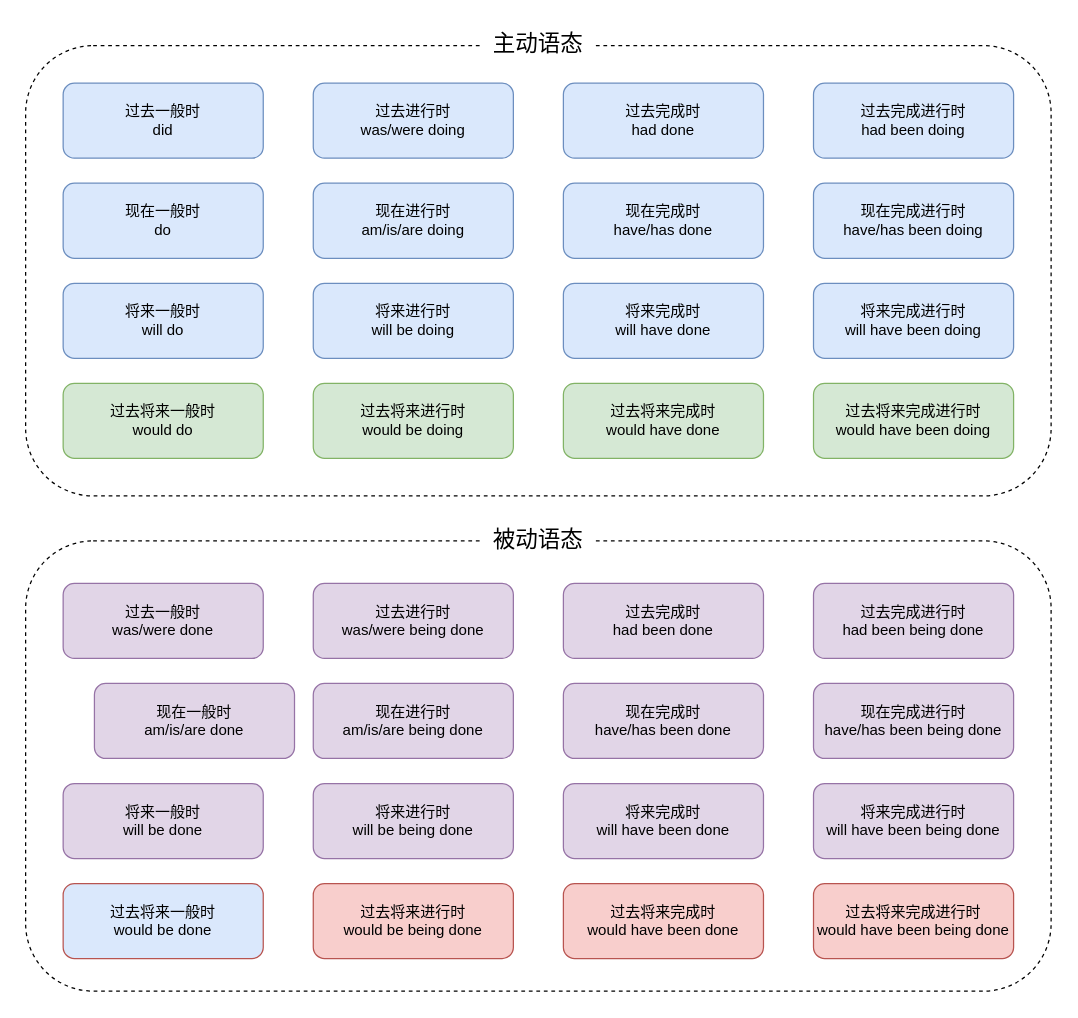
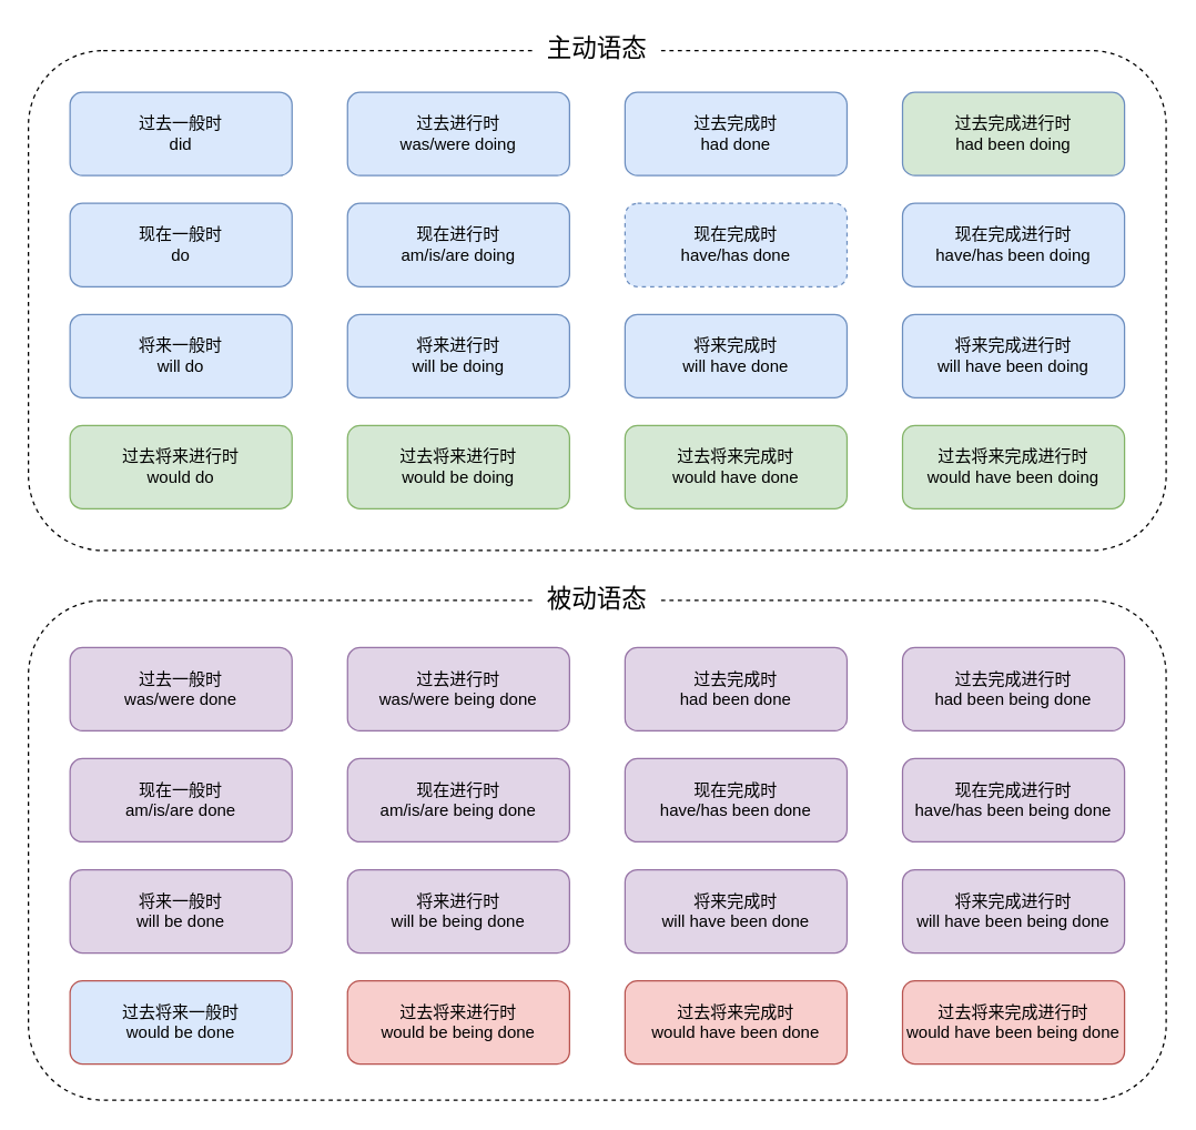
  <mxCell id="0" />
  <mxCell id="1" parent="0" />
  <mxCell id="2" value="过去一般时&lt;br&gt;did" style="rounded=1;whiteSpace=wrap;html=1;fillColor=#dae8fc;strokeColor=#6c8ebf;" parent="1" vertex="1"><mxGeometry x="50" y="66" width="160" height="60" as="geometry" /></mxCell>
  <mxCell id="3" value="现在一般时&lt;br&gt;do" style="rounded=1;whiteSpace=wrap;html=1;fillColor=#dae8fc;strokeColor=#6c8ebf;" parent="1" vertex="1"><mxGeometry x="50" y="146" width="160" height="60" as="geometry" /></mxCell>
  <mxCell id="4" value="将来一般时&lt;br&gt;will do" style="rounded=1;whiteSpace=wrap;html=1;fillColor=#dae8fc;strokeColor=#6c8ebf;" parent="1" vertex="1"><mxGeometry x="50" y="226" width="160" height="60" as="geometry" /></mxCell>
  <mxCell id="5" value="过去进行时&lt;br&gt;was/were doing" style="rounded=1;whiteSpace=wrap;html=1;fillColor=#dae8fc;strokeColor=#6c8ebf;" parent="1" vertex="1"><mxGeometry x="250" y="66" width="160" height="60" as="geometry" /></mxCell>
  <mxCell id="6" value="现在进行时&lt;br&gt;am/is/are doing" style="rounded=1;whiteSpace=wrap;html=1;fillColor=#dae8fc;strokeColor=#6c8ebf;" parent="1" vertex="1"><mxGeometry x="250" y="146" width="160" height="60" as="geometry" /></mxCell>
  <mxCell id="7" value="将来进行时&lt;br&gt;will be doing" style="rounded=1;whiteSpace=wrap;html=1;fillColor=#dae8fc;strokeColor=#6c8ebf;" parent="1" vertex="1"><mxGeometry x="250" y="226" width="160" height="60" as="geometry" /></mxCell>
  <mxCell id="8" value="过去完成时&lt;br&gt;had done" style="rounded=1;whiteSpace=wrap;html=1;fillColor=#dae8fc;strokeColor=#6c8ebf;" parent="1" vertex="1"><mxGeometry x="450" y="66" width="160" height="60" as="geometry" /></mxCell>
- <mxCell id="9" value="现在完成时&lt;br&gt;have/has done" style="rounded=1;whiteSpace=wrap;html=1;fillColor=#dae8fc;strokeColor=#6c8ebf;" parent="1" vertex="1"><mxGeometry x="450" y="146" width="160" height="60" as="geometry" /></mxCell>
+ <mxCell id="9" value="现在完成时&lt;br&gt;have/has done" style="rounded=1;whiteSpace=wrap;html=1;fillColor=#dae8fc;strokeColor=#6c8ebf;dashed=1;" parent="1" vertex="1"><mxGeometry x="450" y="146" width="160" height="60" as="geometry" /></mxCell>
  <mxCell id="10" value="将来完成时&lt;br&gt;will have done" style="rounded=1;whiteSpace=wrap;html=1;fillColor=#dae8fc;strokeColor=#6c8ebf;" parent="1" vertex="1"><mxGeometry x="450" y="226" width="160" height="60" as="geometry" /></mxCell>
- <mxCell id="11" value="过去完成进行时&lt;br&gt;had been doing" style="rounded=1;whiteSpace=wrap;html=1;fillColor=#dae8fc;strokeColor=#6c8ebf;" parent="1" vertex="1"><mxGeometry x="650" y="66" width="160" height="60" as="geometry" /></mxCell>
+ <mxCell id="11" value="过去完成进行时&lt;br&gt;had been doing" style="rounded=1;whiteSpace=wrap;html=1;fillColor=#d5e8d4;strokeColor=#6c8ebf;" parent="1" vertex="1"><mxGeometry x="650" y="66" width="160" height="60" as="geometry" /></mxCell>
  <mxCell id="12" value="现在完成进行时&lt;br&gt;have/has been doing" style="rounded=1;whiteSpace=wrap;html=1;fillColor=#dae8fc;strokeColor=#6c8ebf;" parent="1" vertex="1"><mxGeometry x="650" y="146" width="160" height="60" as="geometry" /></mxCell>
  <mxCell id="13" value="将来完成进行时&lt;br&gt;will have been doing" style="rounded=1;whiteSpace=wrap;html=1;fillColor=#dae8fc;strokeColor=#6c8ebf;" parent="1" vertex="1"><mxGeometry x="650" y="226" width="160" height="60" as="geometry" /></mxCell>
- <mxCell id="14" value="过去将来一般时&lt;br&gt;would do" style="rounded=1;whiteSpace=wrap;html=1;fillColor=#d5e8d4;strokeColor=#82b366;" parent="1" vertex="1"><mxGeometry x="50" y="306" width="160" height="60" as="geometry" /></mxCell>
+ <mxCell id="14" value="过去将来进行时&lt;br&gt;would do" style="rounded=1;whiteSpace=wrap;html=1;fillColor=#d5e8d4;strokeColor=#82b366;" parent="1" vertex="1"><mxGeometry x="50" y="306" width="160" height="60" as="geometry" /></mxCell>
  <mxCell id="15" value="过去将来进行时&lt;br&gt;would be doing" style="rounded=1;whiteSpace=wrap;html=1;fillColor=#d5e8d4;strokeColor=#82b366;" parent="1" vertex="1"><mxGeometry x="250" y="306" width="160" height="60" as="geometry" /></mxCell>
  <mxCell id="16" value="过去将来完成时&lt;br&gt;would have done" style="rounded=1;whiteSpace=wrap;html=1;fillColor=#d5e8d4;strokeColor=#82b366;" parent="1" vertex="1"><mxGeometry x="450" y="306" width="160" height="60" as="geometry" /></mxCell>
  <mxCell id="17" value="过去将来完成进行时&lt;br&gt;would have been doing" style="rounded=1;whiteSpace=wrap;html=1;fillColor=#d5e8d4;strokeColor=#82b366;" parent="1" vertex="1"><mxGeometry x="650" y="306" width="160" height="60" as="geometry" /></mxCell>
  <mxCell id="18" value="过去一般时&lt;br&gt;was/were done" style="rounded=1;whiteSpace=wrap;html=1;fillColor=#e1d5e7;strokeColor=#9673a6;" vertex="1" parent="1"><mxGeometry x="50" y="466" width="160" height="60" as="geometry" /></mxCell>
- <mxCell id="19" value="现在一般时&lt;br&gt;am/is/are done" style="rounded=1;whiteSpace=wrap;html=1;fillColor=#e1d5e7;strokeColor=#9673a6;" vertex="1" parent="1"><mxGeometry x="75" y="546" width="160" height="60" as="geometry" /></mxCell>
+ <mxCell id="19" value="现在一般时&lt;br&gt;am/is/are done" style="rounded=1;whiteSpace=wrap;html=1;fillColor=#e1d5e7;strokeColor=#9673a6;" vertex="1" parent="1"><mxGeometry x="50" y="546" width="160" height="60" as="geometry" /></mxCell>
  <mxCell id="20" value="将来一般时&lt;br&gt;will be done" style="rounded=1;whiteSpace=wrap;html=1;fillColor=#e1d5e7;strokeColor=#9673a6;" vertex="1" parent="1"><mxGeometry x="50" y="626" width="160" height="60" as="geometry" /></mxCell>
  <mxCell id="21" value="过去进行时&lt;br&gt;was/were being done" style="rounded=1;whiteSpace=wrap;html=1;fillColor=#e1d5e7;strokeColor=#9673a6;" vertex="1" parent="1"><mxGeometry x="250" y="466" width="160" height="60" as="geometry" /></mxCell>
  <mxCell id="22" value="现在进行时&lt;br&gt;am/is/are being done" style="rounded=1;whiteSpace=wrap;html=1;fillColor=#e1d5e7;strokeColor=#9673a6;" vertex="1" parent="1"><mxGeometry x="250" y="546" width="160" height="60" as="geometry" /></mxCell>
  <mxCell id="23" value="将来进行时&lt;br&gt;will be being done" style="rounded=1;whiteSpace=wrap;html=1;fillColor=#e1d5e7;strokeColor=#9673a6;" vertex="1" parent="1"><mxGeometry x="250" y="626" width="160" height="60" as="geometry" /></mxCell>
  <mxCell id="24" value="过去完成时&lt;br&gt;had been done" style="rounded=1;whiteSpace=wrap;html=1;fillColor=#e1d5e7;strokeColor=#9673a6;" vertex="1" parent="1"><mxGeometry x="450" y="466" width="160" height="60" as="geometry" /></mxCell>
  <mxCell id="25" value="现在完成时&lt;br&gt;have/has been done" style="rounded=1;whiteSpace=wrap;html=1;fillColor=#e1d5e7;strokeColor=#9673a6;" vertex="1" parent="1"><mxGeometry x="450" y="546" width="160" height="60" as="geometry" /></mxCell>
  <mxCell id="26" value="将来完成时&lt;br&gt;will have been done" style="rounded=1;whiteSpace=wrap;html=1;fillColor=#e1d5e7;strokeColor=#9673a6;" vertex="1" parent="1"><mxGeometry x="450" y="626" width="160" height="60" as="geometry" /></mxCell>
  <mxCell id="27" value="过去完成进行时&lt;br&gt;had been being done" style="rounded=1;whiteSpace=wrap;html=1;fillColor=#e1d5e7;strokeColor=#9673a6;" vertex="1" parent="1"><mxGeometry x="650" y="466" width="160" height="60" as="geometry" /></mxCell>
  <mxCell id="28" value="现在完成进行时&lt;br&gt;have/has been being done" style="rounded=1;whiteSpace=wrap;html=1;fillColor=#e1d5e7;strokeColor=#9673a6;" vertex="1" parent="1"><mxGeometry x="650" y="546" width="160" height="60" as="geometry" /></mxCell>
  <mxCell id="29" value="将来完成进行时&lt;br&gt;will have been being done" style="rounded=1;whiteSpace=wrap;html=1;fillColor=#e1d5e7;strokeColor=#9673a6;" vertex="1" parent="1"><mxGeometry x="650" y="626" width="160" height="60" as="geometry" /></mxCell>
  <mxCell id="30" value="过去将来一般时&lt;br&gt;would be done" style="rounded=1;whiteSpace=wrap;html=1;fillColor=#dae8fc;strokeColor=#b85450;" vertex="1" parent="1"><mxGeometry x="50" y="706" width="160" height="60" as="geometry" /></mxCell>
  <mxCell id="31" value="过去将来进行时&lt;br&gt;would be being done" style="rounded=1;whiteSpace=wrap;html=1;fillColor=#f8cecc;strokeColor=#b85450;" vertex="1" parent="1"><mxGeometry x="250" y="706" width="160" height="60" as="geometry" /></mxCell>
  <mxCell id="32" value="过去将来完成时&lt;br&gt;would have been done" style="rounded=1;whiteSpace=wrap;html=1;fillColor=#f8cecc;strokeColor=#b85450;" vertex="1" parent="1"><mxGeometry x="450" y="706" width="160" height="60" as="geometry" /></mxCell>
  <mxCell id="33" value="过去将来完成进行时&lt;br&gt;would have been being done" style="rounded=1;whiteSpace=wrap;html=1;fillColor=#f8cecc;strokeColor=#b85450;" vertex="1" parent="1"><mxGeometry x="650" y="706" width="160" height="60" as="geometry" /></mxCell>
  <mxCell id="34" value="" style="rounded=1;whiteSpace=wrap;html=1;fillColor=none;dashed=1;" vertex="1" parent="1"><mxGeometry x="20" y="36" width="820" height="360" as="geometry" /></mxCell>
  <mxCell id="35" value="&lt;font style=&quot;font-size: 18px;&quot;&gt;主动语态&lt;/font&gt;" style="text;html=1;align=center;verticalAlign=middle;whiteSpace=wrap;rounded=0;fillColor=default;" vertex="1" parent="1"><mxGeometry x="385" y="20" width="90" height="30" as="geometry" /></mxCell>
  <mxCell id="36" value="" style="rounded=1;whiteSpace=wrap;html=1;fillColor=none;dashed=1;" vertex="1" parent="1"><mxGeometry x="20" y="432" width="820" height="360" as="geometry" /></mxCell>
  <mxCell id="37" value="&lt;font style=&quot;font-size: 18px;&quot;&gt;被动语态&lt;/font&gt;" style="text;html=1;align=center;verticalAlign=middle;whiteSpace=wrap;rounded=0;fillColor=default;" vertex="1" parent="1"><mxGeometry x="385" y="416" width="90" height="30" as="geometry" /></mxCell>
